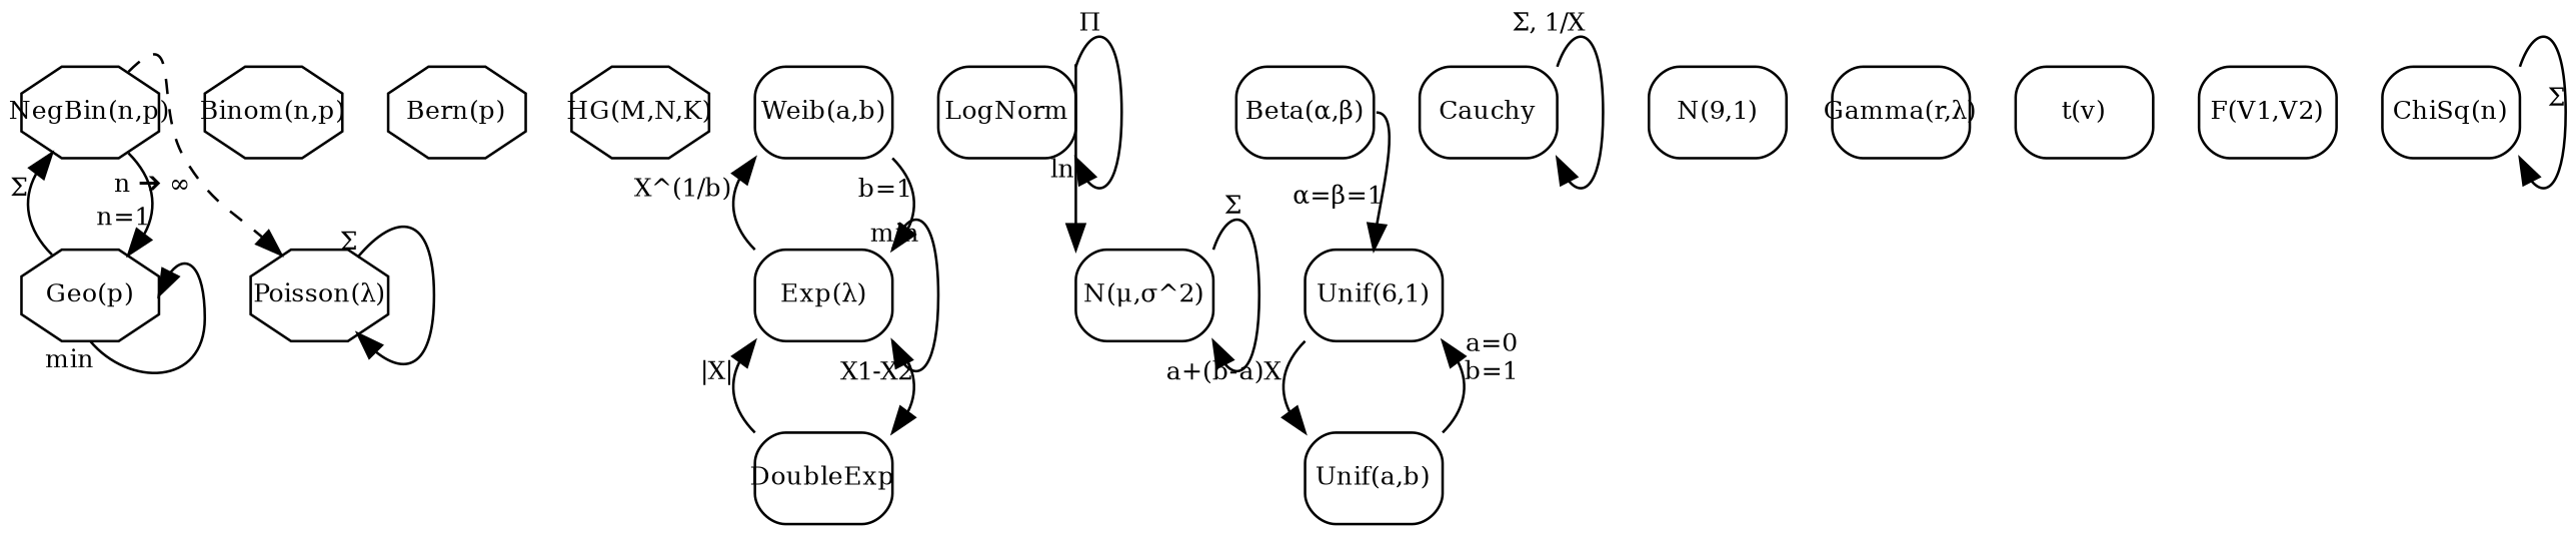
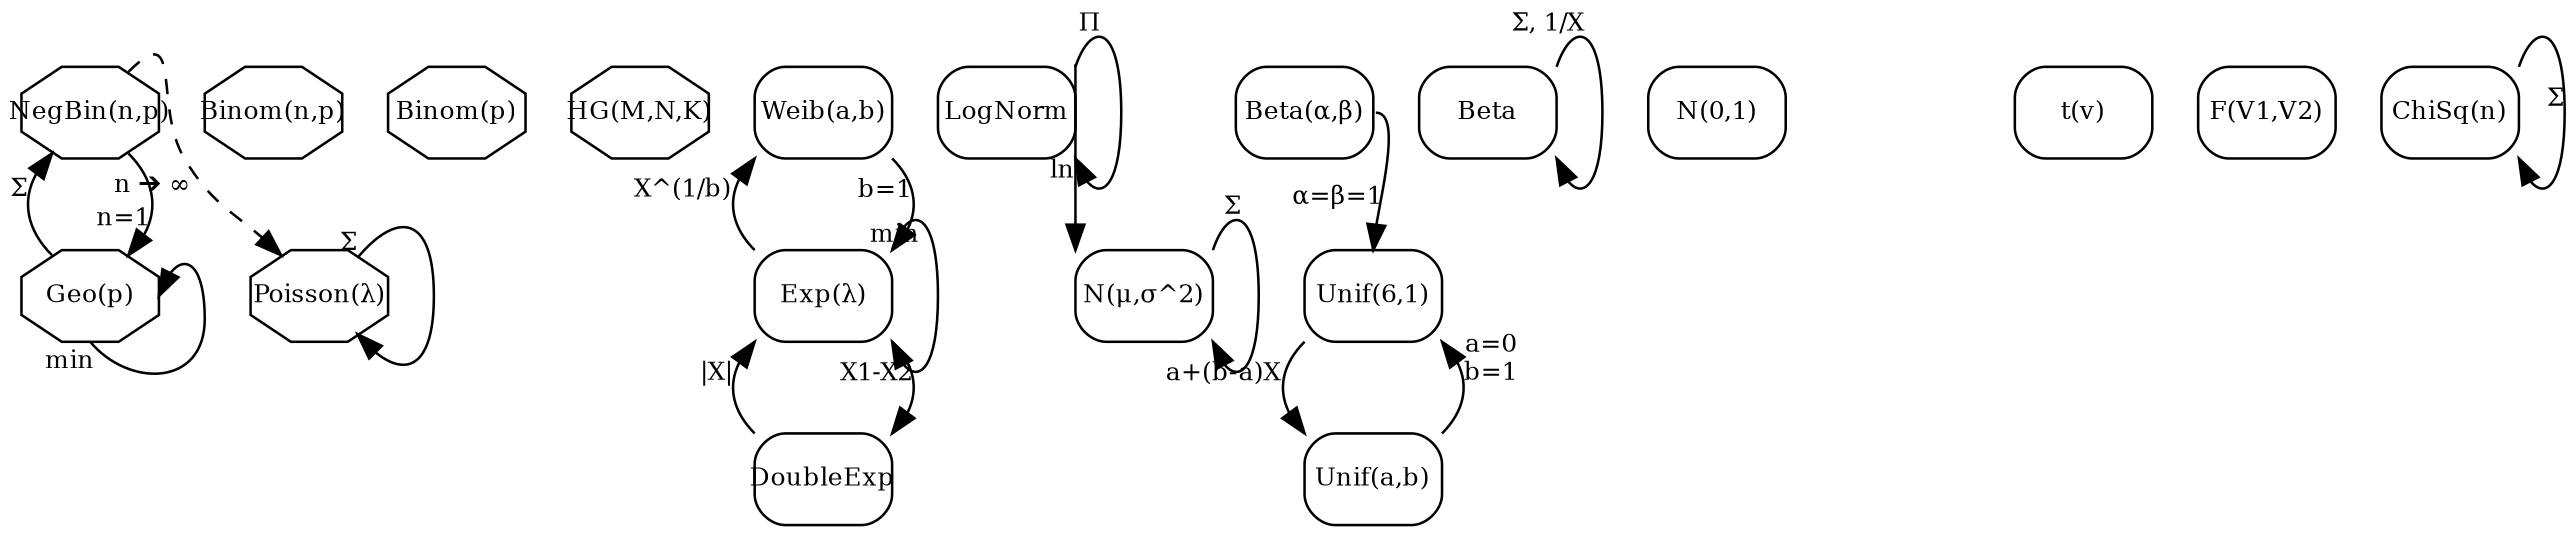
  strict digraph {
    splines=true
    node [fixedsize=true fontsize=10 shape=rectangle style=rounded]
    edge [fontsize=10 headport=se tailport=ne xlabel="Σ"]
    "NegBin(n,p)" [shape=octagon style=""]
    "Poisson(λ)" [shape=octagon style=""]
    "Geo(p)" [shape=octagon style=""]
    "Binom(n,p)" [shape=octagon style=""]
-   "Bern(p)" [shape=octagon style=""]
+   "Bern(p)" [shape=octagon label="Binom(p)" style=""]
    "HG(M,N,K)" [shape=octagon style=""]
    "Weib(a,b)"
    "Exp(λ)"
    DoubleExp
    LogNorm
    "N(μ,σ^2)"
    n12 [label="Unif(6,1)"]
    "Beta(α,β)"
    "Unif(a,b)"
-   Cauchy
-   "N(0,1)" [label="N(9,1)"]
-   "Gamma(r,λ)"
+   Cauchy [label=Beta]
+   "N(0,1)"
    "t(v)"
    "F(V1,V2)"
    "ChiSq(n)"
    "NegBin(n,p)" -> "Poisson(λ)" [headport=nw style=dashed xlabel="n ➔ ∞"]
    "NegBin(n,p)" -> "Geo(p)" [headport=ne tailport=se xlabel="n=1"]
    "Poisson(λ)" -> "Poisson(λ)"
    "Geo(p)" -> "NegBin(n,p)" [headport=sw tailport=nw]
    "Geo(p)" -> "Geo(p)" [headport=e tailport=s xlabel=min]
    "Weib(a,b)" -> "Exp(λ)" [headport=ne tailport=se xlabel="b=1"]
    "Exp(λ)" -> "Weib(a,b)" [headport=sw tailport=nw xlabel="X^(1/b)"]
    "Exp(λ)" -> "Exp(λ)" [xlabel=min]
    "Exp(λ)" -> DoubleExp [headport=ne tailport=se xlabel="X1-X2"]
    DoubleExp -> "Exp(λ)" [headport=sw tailport=nw xlabel="|X|"]
    LogNorm -> LogNorm [xlabel="Π"]
    LogNorm -> "N(μ,σ^2)" [headport=nw xlabel=ln]
    "N(μ,σ^2)" -> "N(μ,σ^2)"
    n12 -> "Unif(a,b)" [headport=nw tailport=sw xlabel="a+(b-a)X"]
    "Beta(α,β)" -> n12 [headport=n tailport=e xlabel="α=β=1\n\n"]
    "Unif(a,b)" -> n12 [xlabel="\n\n\na=0\nb=1"]
    Cauchy -> Cauchy [xlabel="Σ, 1/X"]
    "ChiSq(n)" -> "ChiSq(n)"
  }
